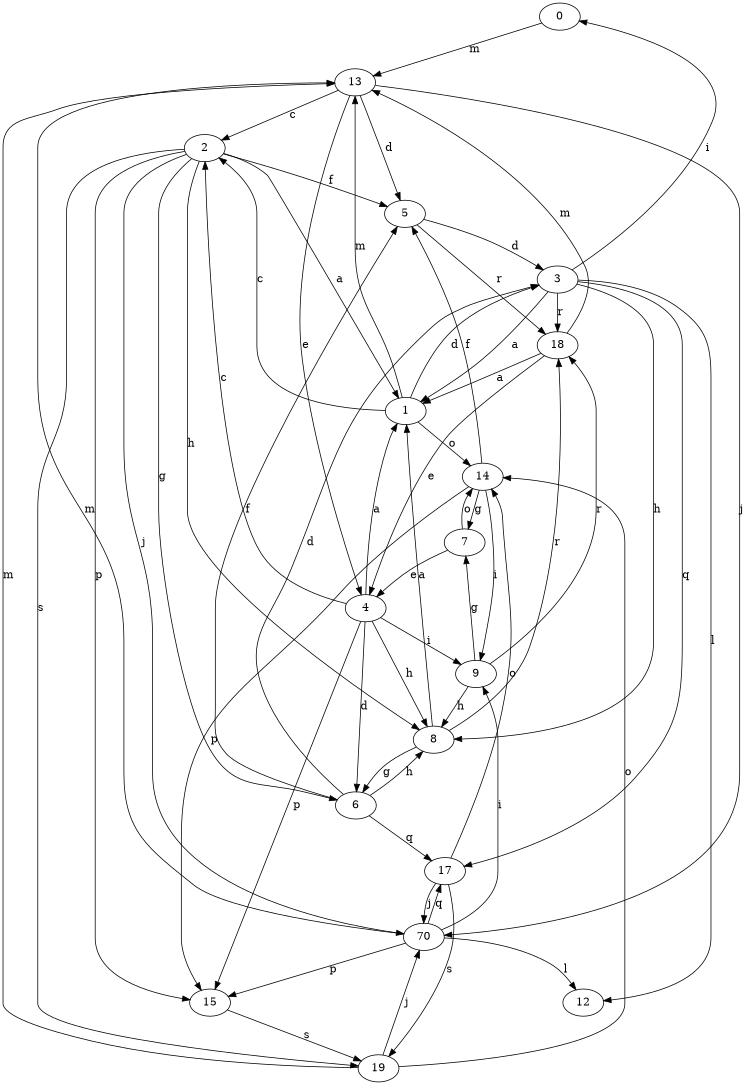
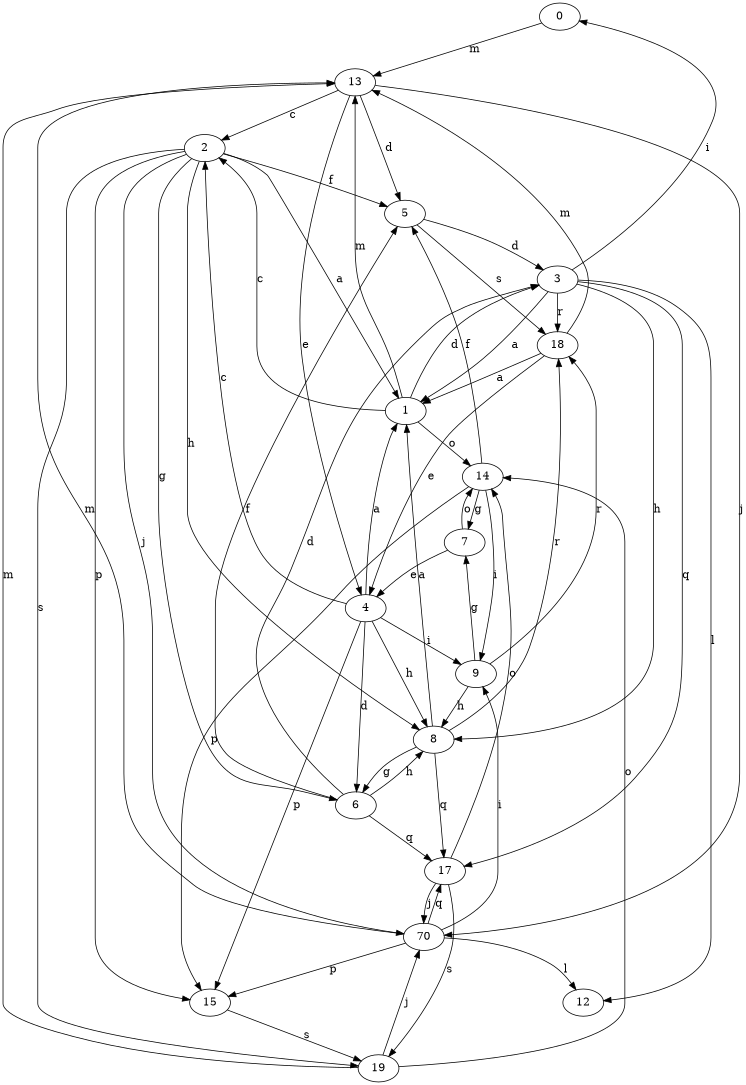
  strict digraph {
    0
    13
    2
    5
    n5 [label=70]
    4
    1
    3
    14
    6
    8
    15
    19
    12
    17
    18
    9
    7
    0 -> 13 [label=m]
    13 -> 2 [label=c]
    13 -> 5 [label=d]
    13 -> n5 [label=j]
    13 -> 4 [label=e]
    2 -> 5 [label=f]
    2 -> n5 [label=j]
    2 -> 1 [label=a]
    2 -> 6 [label=g]
    2 -> 8 [label=h]
    2 -> 15 [label=p]
    2 -> 19 [label=s]
    5 -> 3 [label=d]
-   5 -> 18 [label=r]
+   5 -> 18 [label=s]
    n5 -> 13 [label=m]
    n5 -> 15 [label=p]
    n5 -> 12 [label=l]
    n5 -> 17 [label=q]
    n5 -> 9 [label=i]
    4 -> 2 [label=c]
    4 -> 1 [label=a]
    4 -> 6 [label=d]
    4 -> 8 [label=h]
    4 -> 15 [label=p]
    4 -> 9 [label=i]
    1 -> 13 [label=m]
    1 -> 2 [label=c]
    1 -> 3 [label=d]
    1 -> 14 [label=o]
    3 -> 0 [label=i]
    3 -> 1 [label=a]
    3 -> 8 [label=h]
    3 -> 12 [label=l]
    3 -> 17 [label=q]
    3 -> 18 [label=r]
    14 -> 5 [label=f]
    14 -> 15 [label=p]
    14 -> 9 [label=i]
    14 -> 7 [label=g]
    6 -> 5 [label=f]
    6 -> 3 [label=d]
    6 -> 8 [label=h]
    6 -> 17 [label=q]
    8 -> 1 [label=a]
    8 -> 6 [label=g]
+   8 -> 17 [label=q]
    8 -> 18 [label=r]
    15 -> 19 [label=s]
    19 -> 13 [label=m]
    19 -> n5 [label=j]
    19 -> 14 [label=o]
    17 -> n5 [label=j]
    17 -> 14 [label=o]
    17 -> 19 [label=s]
    18 -> 13 [label=m]
    18 -> 4 [label=e]
    18 -> 1 [label=a]
    9 -> 8 [label=h]
    9 -> 18 [label=r]
    9 -> 7 [label=g]
    7 -> 4 [label=e]
    7 -> 14 [label=o]
  }
